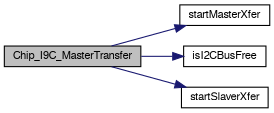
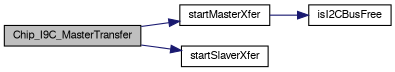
  digraph {
    rankdir=LR
    node [color=black fillcolor=white fontname=FreeSans fontsize=10 shape=record style=filled]
    edge [color=midnightblue fontname=FreeSans fontsize=10 labelfontname=FreeSans labelfontsize=10 style=solid]
    n1 [fillcolor=grey75 fontcolor=black height=0.2 label=Chip_I9C_MasterTransfer width=0.4]
    n2 [height=0.2 label=startMasterXfer width=0.4]
    n3 [height=0.2 label=isI2CBusFree width=0.4]
    n4 [height=0.2 label=startSlaverXfer width=0.4]
    n1 -> n2
-   n1 -> n3
+   n2 -> n3
    n1 -> n4
  }
